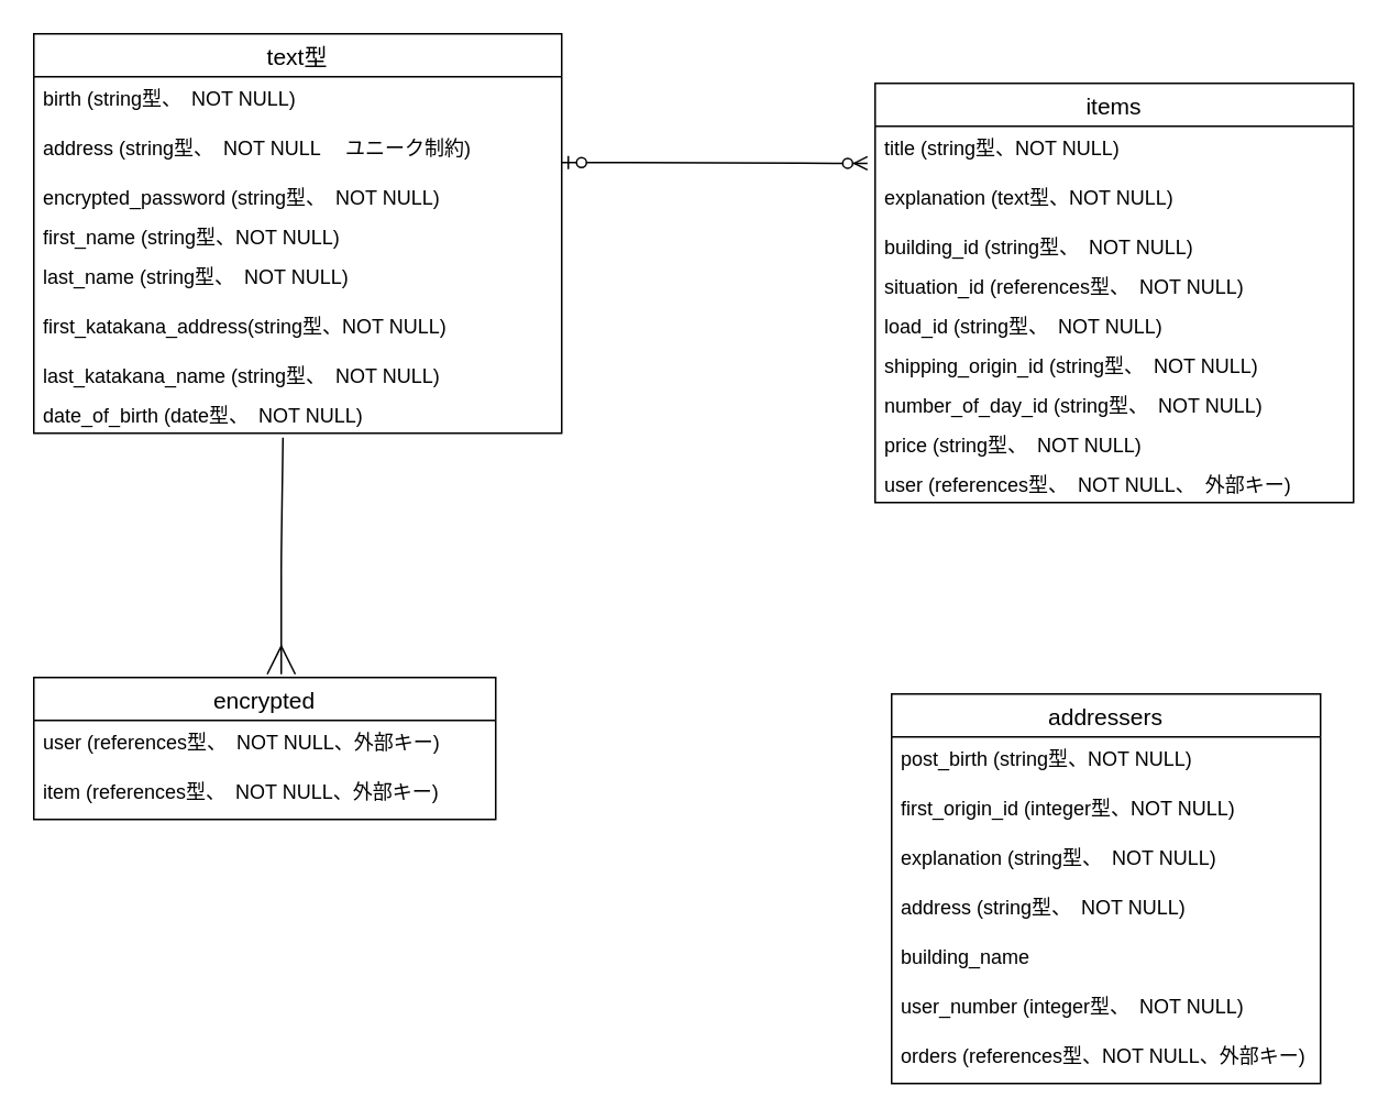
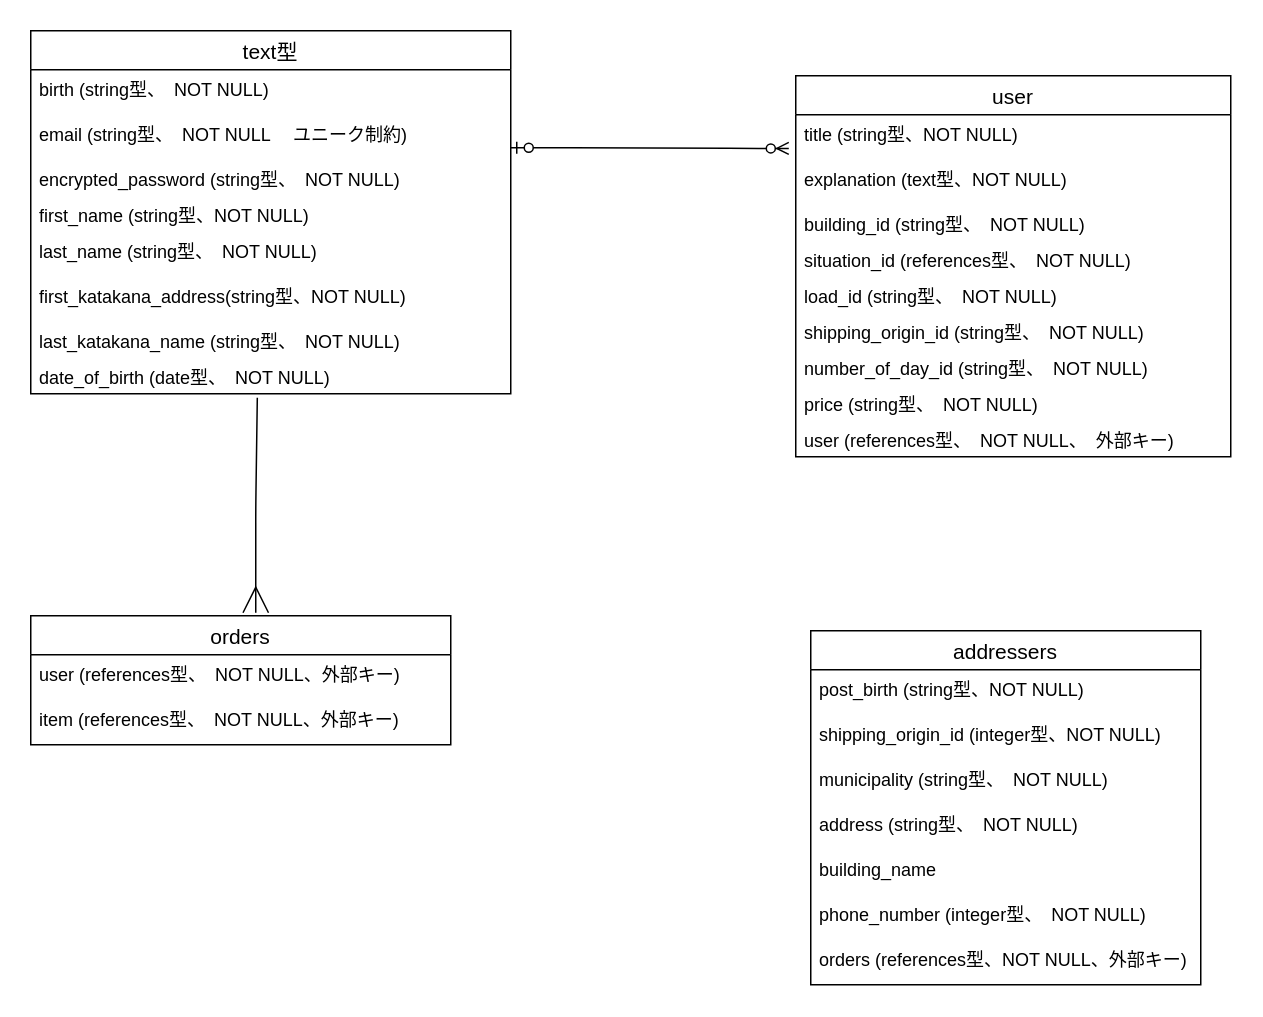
  <mxCell id="0" />
  <mxCell id="1" parent="0" />
  <mxCell id="2" value="text型" style="swimlane;fontStyle=0;childLayout=stackLayout;horizontal=1;startSize=26;horizontalStack=0;resizeParent=1;resizeParentMax=0;resizeLast=0;collapsible=1;marginBottom=0;align=center;fontSize=14;" parent="1" vertex="1"><mxGeometry y="20" width="320" height="242" as="geometry" x="20" /></mxCell>
  <mxCell id="3" value="birth (string型、　NOT NULL)" style="text;strokeColor=none;fillColor=none;spacingLeft=4;spacingRight=4;overflow=hidden;rotatable=0;points=[[0,0.5],[1,0.5]];portConstraint=eastwest;fontSize=12;" parent="2" vertex="1"><mxGeometry y="26" width="320" height="30" as="geometry" /></mxCell>
- <mxCell id="4" value="address (string型、　NOT NULL 　ユニーク制約)&#10;" style="text;strokeColor=none;fillColor=none;spacingLeft=4;spacingRight=4;overflow=hidden;rotatable=0;points=[[0,0.5],[1,0.5]];portConstraint=eastwest;fontSize=12;" parent="2" vertex="1"><mxGeometry y="56" width="320" height="30" as="geometry" /></mxCell>
+ <mxCell id="4" value="email (string型、　NOT NULL 　ユニーク制約)&#10;" style="text;strokeColor=none;fillColor=none;spacingLeft=4;spacingRight=4;overflow=hidden;rotatable=0;points=[[0,0.5],[1,0.5]];portConstraint=eastwest;fontSize=12;" parent="2" vertex="1"><mxGeometry y="56" width="320" height="30" as="geometry" /></mxCell>
  <mxCell id="5" value="encrypted_password (string型、　NOT NULL)" style="text;strokeColor=none;fillColor=none;spacingLeft=4;spacingRight=4;overflow=hidden;rotatable=0;points=[[0,0.5],[1,0.5]];portConstraint=eastwest;fontSize=12;" parent="2" vertex="1"><mxGeometry y="86" width="320" height="24" as="geometry" /></mxCell>
  <mxCell id="6" value="first_name (string型、NOT NULL)" style="text;strokeColor=none;fillColor=none;spacingLeft=4;spacingRight=4;overflow=hidden;rotatable=0;points=[[0,0.5],[1,0.5]];portConstraint=eastwest;fontSize=12;" vertex="1" parent="2"><mxGeometry y="110" width="320" height="24" as="geometry" /></mxCell>
  <mxCell id="7" value="last_name (string型、　NOT NULL)" style="text;strokeColor=none;fillColor=none;spacingLeft=4;spacingRight=4;overflow=hidden;rotatable=0;points=[[0,0.5],[1,0.5]];portConstraint=eastwest;fontSize=12;" vertex="1" parent="2"><mxGeometry y="134" width="320" height="30" as="geometry" /></mxCell>
  <mxCell id="8" value="first_katakana_address(string型、NOT NULL)" style="text;strokeColor=none;fillColor=none;spacingLeft=4;spacingRight=4;overflow=hidden;rotatable=0;points=[[0,0.5],[1,0.5]];portConstraint=eastwest;fontSize=12;" vertex="1" parent="2"><mxGeometry y="164" width="320" height="30" as="geometry" /></mxCell>
  <mxCell id="9" value="last_katakana_name (string型、　NOT NULL)" style="text;strokeColor=none;fillColor=none;spacingLeft=4;spacingRight=4;overflow=hidden;rotatable=0;points=[[0,0.5],[1,0.5]];portConstraint=eastwest;fontSize=12;" vertex="1" parent="2"><mxGeometry y="194" width="320" height="24" as="geometry" /></mxCell>
  <mxCell id="10" value="date_of_birth (date型、　NOT NULL)" style="text;strokeColor=none;fillColor=none;spacingLeft=4;spacingRight=4;overflow=hidden;rotatable=0;points=[[0,0.5],[1,0.5]];portConstraint=eastwest;fontSize=12;" vertex="1" parent="2"><mxGeometry y="218" width="320" height="24" as="geometry" /></mxCell>
- <mxCell id="11" value="items" style="swimlane;fontStyle=0;childLayout=stackLayout;horizontal=1;startSize=26;horizontalStack=0;resizeParent=1;resizeParentMax=0;resizeLast=0;collapsible=1;marginBottom=0;align=center;fontSize=14;" vertex="1" parent="1"><mxGeometry x="530" y="50" width="290" height="254" as="geometry" /></mxCell>
+ <mxCell id="11" value="user" style="swimlane;fontStyle=0;childLayout=stackLayout;horizontal=1;startSize=26;horizontalStack=0;resizeParent=1;resizeParentMax=0;resizeLast=0;collapsible=1;marginBottom=0;align=center;fontSize=14;" vertex="1" parent="1"><mxGeometry x="530" y="50" width="290" height="254" as="geometry" /></mxCell>
  <mxCell id="12" value="title (string型、NOT NULL)" style="text;strokeColor=none;fillColor=none;spacingLeft=4;spacingRight=4;overflow=hidden;rotatable=0;points=[[0,0.5],[1,0.5]];portConstraint=eastwest;fontSize=12;" vertex="1" parent="11"><mxGeometry y="26" width="290" height="30" as="geometry" /></mxCell>
  <mxCell id="13" value="explanation (text型、NOT NULL)" style="text;strokeColor=none;fillColor=none;spacingLeft=4;spacingRight=4;overflow=hidden;rotatable=0;points=[[0,0.5],[1,0.5]];portConstraint=eastwest;fontSize=12;" vertex="1" parent="11"><mxGeometry y="56" width="290" height="30" as="geometry" /></mxCell>
  <mxCell id="14" value="building_id (string型、　NOT NULL)" style="text;strokeColor=none;fillColor=none;spacingLeft=4;spacingRight=4;overflow=hidden;rotatable=0;points=[[0,0.5],[1,0.5]];portConstraint=eastwest;fontSize=12;" vertex="1" parent="11"><mxGeometry y="86" width="290" height="24" as="geometry" /></mxCell>
  <mxCell id="15" value="situation_id (references型、　NOT NULL)" style="text;strokeColor=none;fillColor=none;spacingLeft=4;spacingRight=4;overflow=hidden;rotatable=0;points=[[0,0.5],[1,0.5]];portConstraint=eastwest;fontSize=12;" vertex="1" parent="11"><mxGeometry y="110" width="290" height="24" as="geometry" /></mxCell>
  <mxCell id="16" value="load_id (string型、　NOT NULL)" style="text;strokeColor=none;fillColor=none;spacingLeft=4;spacingRight=4;overflow=hidden;rotatable=0;points=[[0,0.5],[1,0.5]];portConstraint=eastwest;fontSize=12;" vertex="1" parent="11"><mxGeometry y="134" width="290" height="24" as="geometry" /></mxCell>
  <mxCell id="17" value="shipping_origin_id (string型、　NOT NULL)" style="text;strokeColor=none;fillColor=none;spacingLeft=4;spacingRight=4;overflow=hidden;rotatable=0;points=[[0,0.5],[1,0.5]];portConstraint=eastwest;fontSize=12;" vertex="1" parent="11"><mxGeometry y="158" width="290" height="24" as="geometry" /></mxCell>
  <mxCell id="18" value="number_of_day_id (string型、　NOT NULL)" style="text;strokeColor=none;fillColor=none;spacingLeft=4;spacingRight=4;overflow=hidden;rotatable=0;points=[[0,0.5],[1,0.5]];portConstraint=eastwest;fontSize=12;" vertex="1" parent="11"><mxGeometry y="182" width="290" height="24" as="geometry" /></mxCell>
  <mxCell id="19" value="price (string型、　NOT NULL)" style="text;strokeColor=none;fillColor=none;spacingLeft=4;spacingRight=4;overflow=hidden;rotatable=0;points=[[0,0.5],[1,0.5]];portConstraint=eastwest;fontSize=12;" vertex="1" parent="11"><mxGeometry y="206" width="290" height="24" as="geometry" /></mxCell>
  <mxCell id="20" value="user (references型、　NOT NULL、　外部キー)" style="text;strokeColor=none;fillColor=none;spacingLeft=4;spacingRight=4;overflow=hidden;rotatable=0;points=[[0,0.5],[1,0.5]];portConstraint=eastwest;fontSize=12;" vertex="1" parent="11"><mxGeometry y="230" width="290" height="24" as="geometry" /></mxCell>
- <mxCell id="21" value="encrypted" style="swimlane;fontStyle=0;childLayout=stackLayout;horizontal=1;startSize=26;horizontalStack=0;resizeParent=1;resizeParentMax=0;resizeLast=0;collapsible=1;marginBottom=0;align=center;fontSize=14;" vertex="1" parent="1"><mxGeometry y="410" width="280" height="86" as="geometry" x="20" /></mxCell>
+ <mxCell id="21" value="orders" style="swimlane;fontStyle=0;childLayout=stackLayout;horizontal=1;startSize=26;horizontalStack=0;resizeParent=1;resizeParentMax=0;resizeLast=0;collapsible=1;marginBottom=0;align=center;fontSize=14;" vertex="1" parent="1"><mxGeometry y="410" width="280" height="86" as="geometry" x="20" /></mxCell>
  <mxCell id="22" value="user (references型、　NOT NULL、外部キー)" style="text;strokeColor=none;fillColor=none;spacingLeft=4;spacingRight=4;overflow=hidden;rotatable=0;points=[[0,0.5],[1,0.5]];portConstraint=eastwest;fontSize=12;" vertex="1" parent="21"><mxGeometry y="26" width="280" height="30" as="geometry" /></mxCell>
  <mxCell id="23" value="item (references型、　NOT NULL、外部キー)" style="text;strokeColor=none;fillColor=none;spacingLeft=4;spacingRight=4;overflow=hidden;rotatable=0;points=[[0,0.5],[1,0.5]];portConstraint=eastwest;fontSize=12;" vertex="1" parent="21"><mxGeometry y="56" width="280" height="30" as="geometry" /></mxCell>
  <mxCell id="24" value="addressers" style="swimlane;fontStyle=0;childLayout=stackLayout;horizontal=1;startSize=26;horizontalStack=0;resizeParent=1;resizeParentMax=0;resizeLast=0;collapsible=1;marginBottom=0;align=center;fontSize=14;" vertex="1" parent="1"><mxGeometry x="540" y="420" width="260" height="236" as="geometry" /></mxCell>
  <mxCell id="25" value="post_birth (string型、NOT NULL)&#10;" style="text;strokeColor=none;fillColor=none;spacingLeft=4;spacingRight=4;overflow=hidden;rotatable=0;points=[[0,0.5],[1,0.5]];portConstraint=eastwest;fontSize=12;" vertex="1" parent="24"><mxGeometry y="26" width="260" height="30" as="geometry" /></mxCell>
- <mxCell id="26" value="first_origin_id (integer型、NOT NULL)" style="text;strokeColor=none;fillColor=none;spacingLeft=4;spacingRight=4;overflow=hidden;rotatable=0;points=[[0,0.5],[1,0.5]];portConstraint=eastwest;fontSize=12;" vertex="1" parent="24"><mxGeometry y="56" width="260" height="30" as="geometry" /></mxCell>
- <mxCell id="27" value="explanation (string型、　NOT NULL)&#10;" style="text;strokeColor=none;fillColor=none;spacingLeft=4;spacingRight=4;overflow=hidden;rotatable=0;points=[[0,0.5],[1,0.5]];portConstraint=eastwest;fontSize=12;" vertex="1" parent="24"><mxGeometry y="86" width="260" height="30" as="geometry" /></mxCell>
+ <mxCell id="26" value="shipping_origin_id (integer型、NOT NULL)" style="text;strokeColor=none;fillColor=none;spacingLeft=4;spacingRight=4;overflow=hidden;rotatable=0;points=[[0,0.5],[1,0.5]];portConstraint=eastwest;fontSize=12;" vertex="1" parent="24"><mxGeometry y="56" width="260" height="30" as="geometry" /></mxCell>
+ <mxCell id="27" value="municipality (string型、　NOT NULL)&#10;" style="text;strokeColor=none;fillColor=none;spacingLeft=4;spacingRight=4;overflow=hidden;rotatable=0;points=[[0,0.5],[1,0.5]];portConstraint=eastwest;fontSize=12;" vertex="1" parent="24"><mxGeometry y="86" width="260" height="30" as="geometry" /></mxCell>
  <mxCell id="28" value="address (string型、　NOT NULL)" style="text;strokeColor=none;fillColor=none;spacingLeft=4;spacingRight=4;overflow=hidden;rotatable=0;points=[[0,0.5],[1,0.5]];portConstraint=eastwest;fontSize=12;" vertex="1" parent="24"><mxGeometry y="116" width="260" height="30" as="geometry" /></mxCell>
  <mxCell id="29" value="building_name " style="text;strokeColor=none;fillColor=none;spacingLeft=4;spacingRight=4;overflow=hidden;rotatable=0;points=[[0,0.5],[1,0.5]];portConstraint=eastwest;fontSize=12;" vertex="1" parent="24"><mxGeometry y="146" width="260" height="30" as="geometry" /></mxCell>
- <mxCell id="30" value="user_number (integer型、　NOT NULL)" style="text;strokeColor=none;fillColor=none;spacingLeft=4;spacingRight=4;overflow=hidden;rotatable=0;points=[[0,0.5],[1,0.5]];portConstraint=eastwest;fontSize=12;" vertex="1" parent="24"><mxGeometry y="176" width="260" height="30" as="geometry" /></mxCell>
+ <mxCell id="30" value="phone_number (integer型、　NOT NULL)" style="text;strokeColor=none;fillColor=none;spacingLeft=4;spacingRight=4;overflow=hidden;rotatable=0;points=[[0,0.5],[1,0.5]];portConstraint=eastwest;fontSize=12;" vertex="1" parent="24"><mxGeometry y="176" width="260" height="30" as="geometry" /></mxCell>
  <mxCell id="31" value="orders (references型、NOT NULL、外部キー)&#10;" style="text;strokeColor=none;fillColor=none;spacingLeft=4;spacingRight=4;overflow=hidden;rotatable=0;points=[[0,0.5],[1,0.5]];portConstraint=eastwest;fontSize=12;" vertex="1" parent="24"><mxGeometry y="206" width="260" height="30" as="geometry" /></mxCell>
  <mxCell id="32" value="" style="edgeStyle=entityRelationEdgeStyle;fontSize=12;html=1;endArrow=ERzeroToMany;startArrow=ERzeroToOne;entryX=-0.016;entryY=0.748;entryDx=0;entryDy=0;entryPerimeter=0;" edge="1" parent="1" target="12"><mxGeometry width="100" height="100" relative="1" as="geometry"><mxPoint x="340" y="98" as="sourcePoint" /><mxPoint x="460" y="64" as="targetPoint" /></mxGeometry></mxCell>
  <mxCell id="33" value="" style="endArrow=ERmany;html=1;rounded=1;endFill=0;strokeWidth=1;endSize=15;startSize=6;exitX=0.472;exitY=1.111;exitDx=0;exitDy=0;exitPerimeter=0;" edge="1" parent="1" source="10"><mxGeometry relative="1" as="geometry"><mxPoint x="170" y="408" as="sourcePoint" /><mxPoint x="170" y="408" as="targetPoint" /><Array as="points"><mxPoint x="170" y="338" /></Array></mxGeometry></mxCell>
